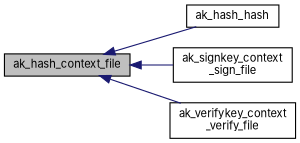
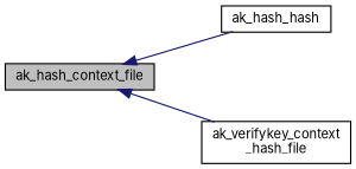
  digraph {
    fontname=Inter
    rankdir=LR
    node [color=black fillcolor=white fontname=Inter fontsize=10 shape=record style=filled]
    edge [color=midnightblue dir=back fontname=Inter fontsize=10 labelfontname=Helvetica labelfontsize=10 style=solid]
    n1 [fillcolor=grey75 fontcolor=black height=0.2 label=ak_hash_context_file width=0.4]
    n2 [height=0.2 label=ak_hash_hash width=0.4]
-   n3 [height=0.2 label="ak_signkey_context\l_sign_file" width=0.4]
-   n4 [height=0.2 label="ak_verifykey_context\l_verify_file" width=0.4]
+   n4 [height=0.2 label="ak_verifykey_context\l_hash_file" width=0.4]
    n1 -> n2
-   n1 -> n3
    n1 -> n4
  }
